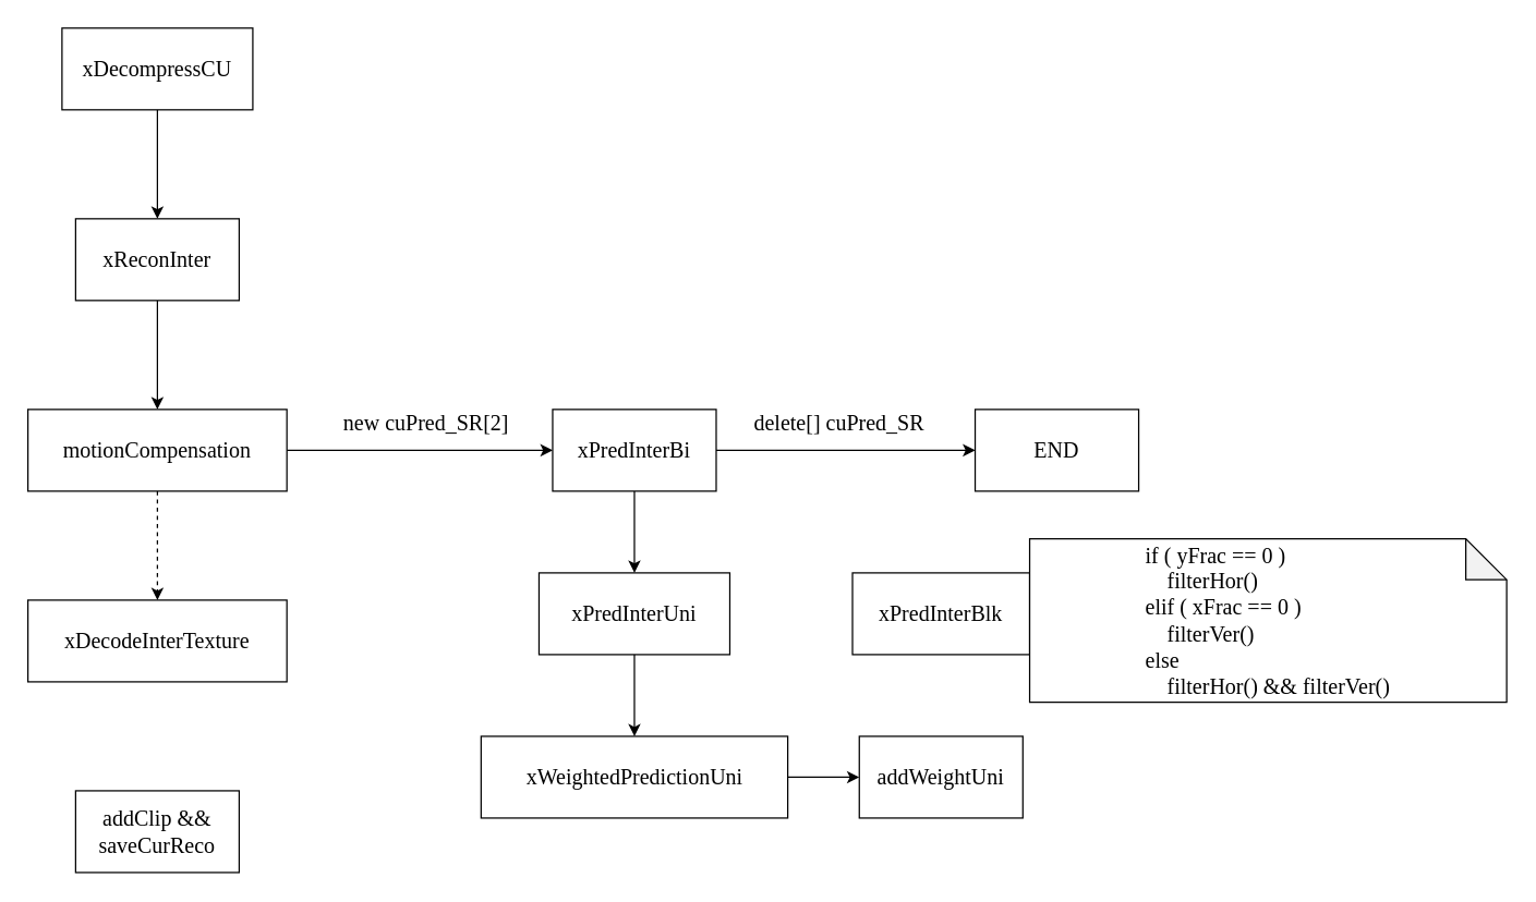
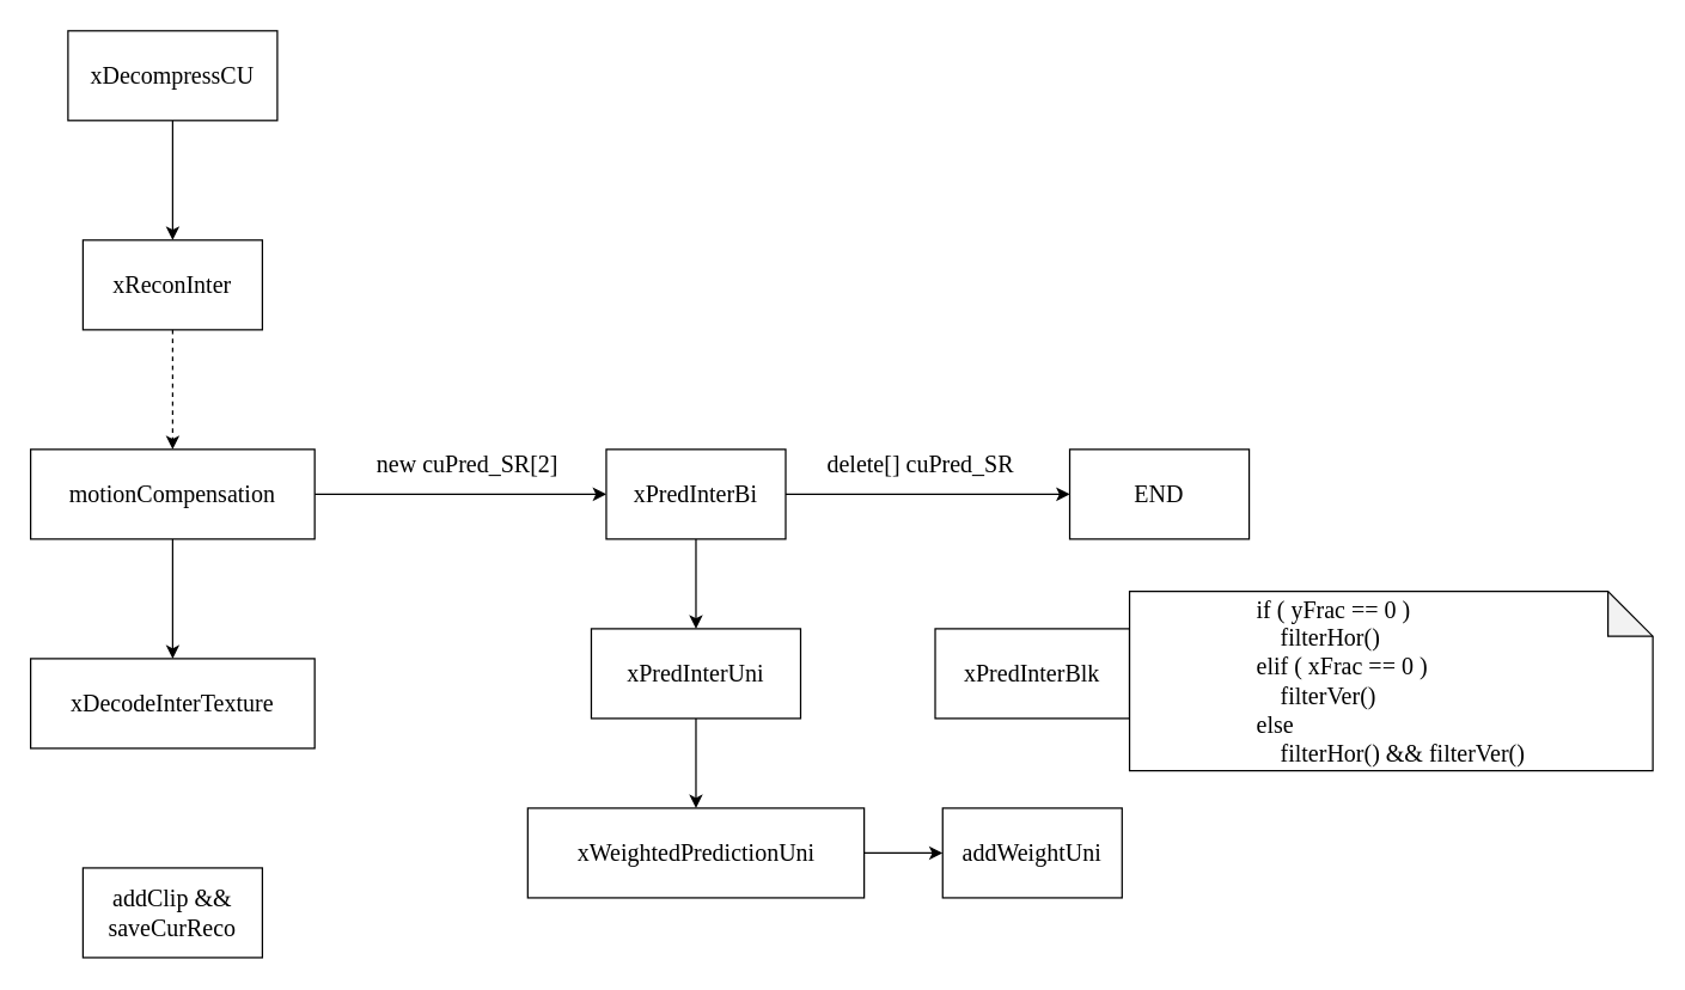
  <mxCell id="0" />
  <mxCell id="1" parent="0" />
  <mxCell id="2" value="" style="edgeStyle=orthogonalEdgeStyle;rounded=0;orthogonalLoop=1;jettySize=auto;html=1;fontFamily=Lucida Console;fontSize=16;" edge="1" parent="1" source="3" target="5"><mxGeometry relative="1" as="geometry" /></mxCell>
  <mxCell id="3" value="xDecompressCU" style="rounded=0;whiteSpace=wrap;html=1;fontFamily=Lucida Console;fontSize=16;" vertex="1" parent="1"><mxGeometry x="45" y="20" width="140" height="60" as="geometry" /></mxCell>
- <mxCell id="4" value="" style="edgeStyle=orthogonalEdgeStyle;rounded=0;orthogonalLoop=1;jettySize=auto;html=1;fontFamily=Lucida Console;fontSize=16;" edge="1" parent="1" source="5" target="8"><mxGeometry relative="1" as="geometry" /></mxCell>
+ <mxCell id="4" value="" style="edgeStyle=orthogonalEdgeStyle;rounded=0;orthogonalLoop=1;jettySize=auto;html=1;fontFamily=Lucida Console;fontSize=16;dashed=1;" edge="1" parent="1" source="5" target="8"><mxGeometry relative="1" as="geometry" /></mxCell>
  <mxCell id="5" value="xReconInter" style="whiteSpace=wrap;html=1;fontSize=16;fontFamily=Lucida Console;rounded=0;" vertex="1" parent="1"><mxGeometry x="55" y="160" width="120" height="60" as="geometry" /></mxCell>
  <mxCell id="6" value="" style="edgeStyle=orthogonalEdgeStyle;rounded=0;orthogonalLoop=1;jettySize=auto;html=1;fontFamily=Lucida Console;fontSize=16;" edge="1" parent="1" source="8" target="11"><mxGeometry relative="1" as="geometry" /></mxCell>
- <mxCell id="7" value="" style="edgeStyle=orthogonalEdgeStyle;rounded=0;orthogonalLoop=1;jettySize=auto;html=1;fontFamily=Lucida Console;fontSize=16;dashed=1;" edge="1" parent="1" source="8" target="22"><mxGeometry relative="1" as="geometry" /></mxCell>
+ <mxCell id="7" value="" style="edgeStyle=orthogonalEdgeStyle;rounded=0;orthogonalLoop=1;jettySize=auto;html=1;fontFamily=Lucida Console;fontSize=16;" edge="1" parent="1" source="8" target="22"><mxGeometry relative="1" as="geometry" /></mxCell>
  <mxCell id="8" value="motionCompensation" style="whiteSpace=wrap;html=1;fontSize=16;fontFamily=Lucida Console;rounded=0;" vertex="1" parent="1"><mxGeometry x="20" y="300" width="190" height="60" as="geometry" /></mxCell>
  <mxCell id="9" value="" style="edgeStyle=orthogonalEdgeStyle;rounded=0;orthogonalLoop=1;jettySize=auto;html=1;fontFamily=Lucida Console;fontSize=16;" edge="1" parent="1" source="11" target="14"><mxGeometry relative="1" as="geometry" /></mxCell>
  <mxCell id="10" value="" style="edgeStyle=orthogonalEdgeStyle;rounded=0;orthogonalLoop=1;jettySize=auto;html=1;fontFamily=Lucida Console;fontSize=16;" edge="1" parent="1" source="11" target="17"><mxGeometry relative="1" as="geometry" /></mxCell>
  <mxCell id="11" value="xPredInterBi" style="whiteSpace=wrap;html=1;fontSize=16;fontFamily=Lucida Console;rounded=0;" vertex="1" parent="1"><mxGeometry x="405" y="300" width="120" height="60" as="geometry" /></mxCell>
  <mxCell id="12" value="new cuPred_SR[2]" style="text;html=1;resizable=0;autosize=1;align=center;verticalAlign=middle;points=[];fillColor=none;strokeColor=none;rounded=0;fontFamily=Lucida Console;fontSize=16;" vertex="1" parent="1"><mxGeometry x="222" y="295" width="180" height="30" as="geometry" /></mxCell>
  <mxCell id="13" value="" style="edgeStyle=orthogonalEdgeStyle;rounded=0;orthogonalLoop=1;jettySize=auto;html=1;fontFamily=Lucida Console;fontSize=16;" edge="1" parent="1" source="14" target="16"><mxGeometry relative="1" as="geometry" /></mxCell>
  <mxCell id="14" value="xPredInterUni" style="whiteSpace=wrap;html=1;fontSize=16;fontFamily=Lucida Console;rounded=0;" vertex="1" parent="1"><mxGeometry x="395" y="420" width="140" height="60" as="geometry" /></mxCell>
  <mxCell id="15" value="" style="edgeStyle=orthogonalEdgeStyle;rounded=0;orthogonalLoop=1;jettySize=auto;html=1;fontFamily=Lucida Console;fontSize=16;" edge="1" parent="1" source="16" target="21"><mxGeometry relative="1" as="geometry" /></mxCell>
  <mxCell id="16" value="xWeightedPredictionUni" style="whiteSpace=wrap;html=1;fontSize=16;fontFamily=Lucida Console;rounded=0;" vertex="1" parent="1"><mxGeometry x="352.5" y="540" width="225" height="60" as="geometry" /></mxCell>
  <mxCell id="17" value="END" style="whiteSpace=wrap;html=1;fontSize=16;fontFamily=Lucida Console;rounded=0;" vertex="1" parent="1"><mxGeometry x="715" y="300" width="120" height="60" as="geometry" /></mxCell>
  <mxCell id="18" value="delete[] cuPred_SR" style="text;html=1;resizable=0;autosize=1;align=center;verticalAlign=middle;points=[];fillColor=none;strokeColor=none;rounded=0;fontFamily=Lucida Console;fontSize=16;" vertex="1" parent="1"><mxGeometry x="515" y="295" width="200" height="30" as="geometry" /></mxCell>
  <mxCell id="19" value="xPredInterBlk" style="whiteSpace=wrap;html=1;fontSize=16;fontFamily=Lucida Console;rounded=0;" vertex="1" parent="1"><mxGeometry x="625" y="420" width="130" height="60" as="geometry" /></mxCell>
  <mxCell id="20" value="&lt;div style=&quot;text-align: left;&quot;&gt;&lt;span style=&quot;background-color: initial;&quot;&gt;if ( yFrac == 0 )&amp;nbsp;&lt;/span&gt;&lt;/div&gt;&lt;div style=&quot;text-align: left;&quot;&gt;&lt;span style=&quot;background-color: initial;&quot;&gt;&amp;nbsp; &amp;nbsp; filterHor()&lt;/span&gt;&lt;/div&gt;&lt;div style=&quot;text-align: left;&quot;&gt;&lt;span style=&quot;background-color: initial;&quot;&gt;elif ( xFrac == 0 )&amp;nbsp;&lt;/span&gt;&lt;/div&gt;&lt;div style=&quot;text-align: left;&quot;&gt;&lt;span style=&quot;background-color: initial;&quot;&gt;&amp;nbsp; &amp;nbsp; filterVer()&lt;/span&gt;&lt;/div&gt;&lt;div style=&quot;text-align: left;&quot;&gt;&lt;span style=&quot;background-color: initial;&quot;&gt;else&lt;/span&gt;&lt;/div&gt;&lt;div style=&quot;text-align: left;&quot;&gt;&lt;span style=&quot;background-color: initial;&quot;&gt;&amp;nbsp; &amp;nbsp; filterHor() &amp;amp;&amp;amp; filterVer()&lt;/span&gt;&lt;/div&gt;" style="shape=note;whiteSpace=wrap;html=1;backgroundOutline=1;darkOpacity=0.05;fontFamily=Lucida Console;fontSize=16;" vertex="1" parent="1"><mxGeometry x="755" y="395" width="350" height="120" as="geometry" /></mxCell>
  <mxCell id="21" value="addWeightUni" style="whiteSpace=wrap;html=1;fontSize=16;fontFamily=Lucida Console;rounded=0;" vertex="1" parent="1"><mxGeometry x="630" y="540" width="120" height="60" as="geometry" /></mxCell>
  <mxCell id="22" value="xDecodeInterTexture" style="whiteSpace=wrap;html=1;fontSize=16;fontFamily=Lucida Console;rounded=0;" vertex="1" parent="1"><mxGeometry x="20" y="440" width="190" height="60" as="geometry" /></mxCell>
  <mxCell id="23" value="addClip &amp;amp;&amp;amp; saveCurReco" style="whiteSpace=wrap;html=1;fontSize=16;fontFamily=Lucida Console;rounded=0;" vertex="1" parent="1"><mxGeometry x="55" y="580" width="120" height="60" as="geometry" /></mxCell>
